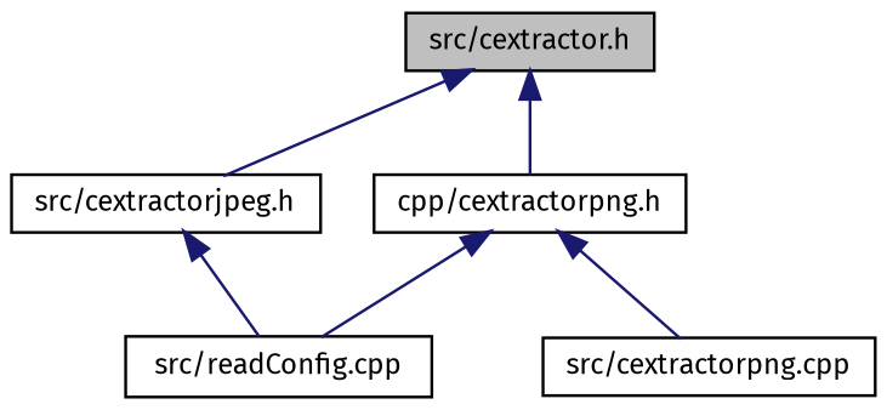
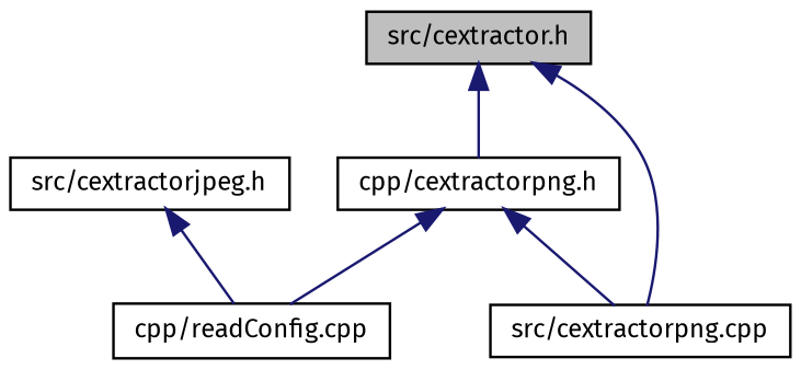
  digraph {
    fontname="Fira Sans"
    node [color=black fillcolor=white fontname="Fira Sans" fontsize=10 shape=record style=filled]
    edge [color=midnightblue dir=back fontname="Fira Sans" fontsize=10 labelfontname=Helvetica labelfontsize=10 style=solid]
    n1 [fillcolor=grey75 fontcolor=black height=0.2 label="src/cextractor.h" width=0.4]
    n2 [height=0.2 label="src/cextractorjpeg.h" width=0.4]
    n3 [height=0.2 label="cpp/cextractorpng.h" width=0.4]
-   n4 [height=0.2 label="src/readConfig.cpp" width=0.4]
+   n4 [height=0.2 label="cpp/readConfig.cpp" width=0.4]
    n5 [height=0.2 label="src/cextractorpng.cpp" width=0.4]
-   n1 -> n2
+   n1 -> n5
    n1 -> n3
    n2 -> n4
    n3 -> n4
    n3 -> n5
  }
